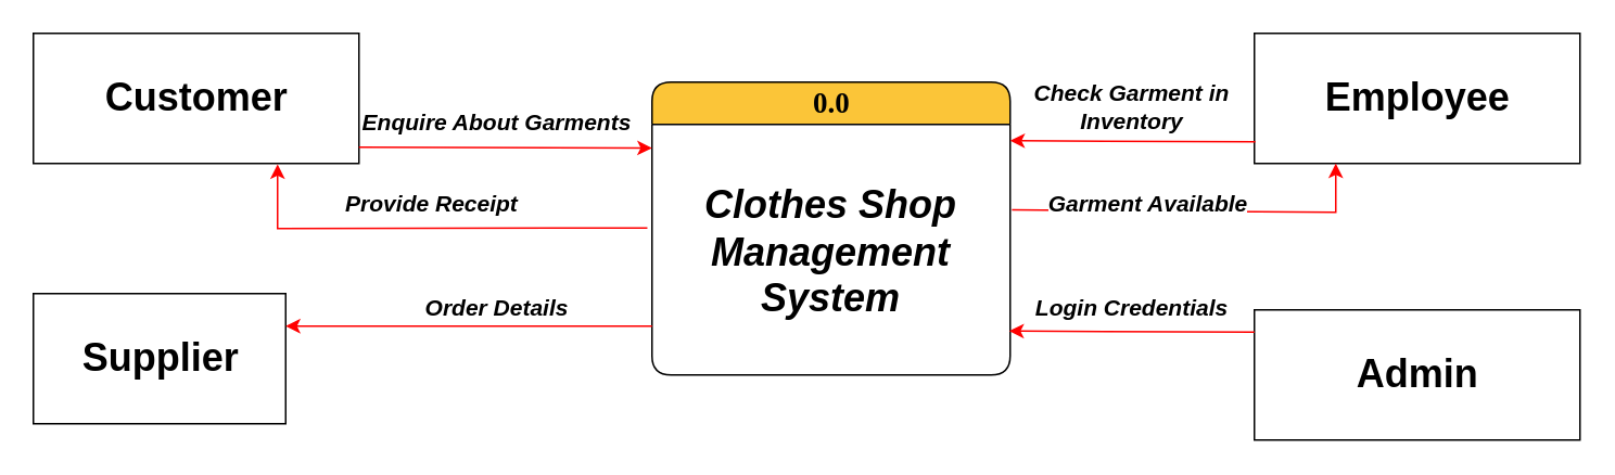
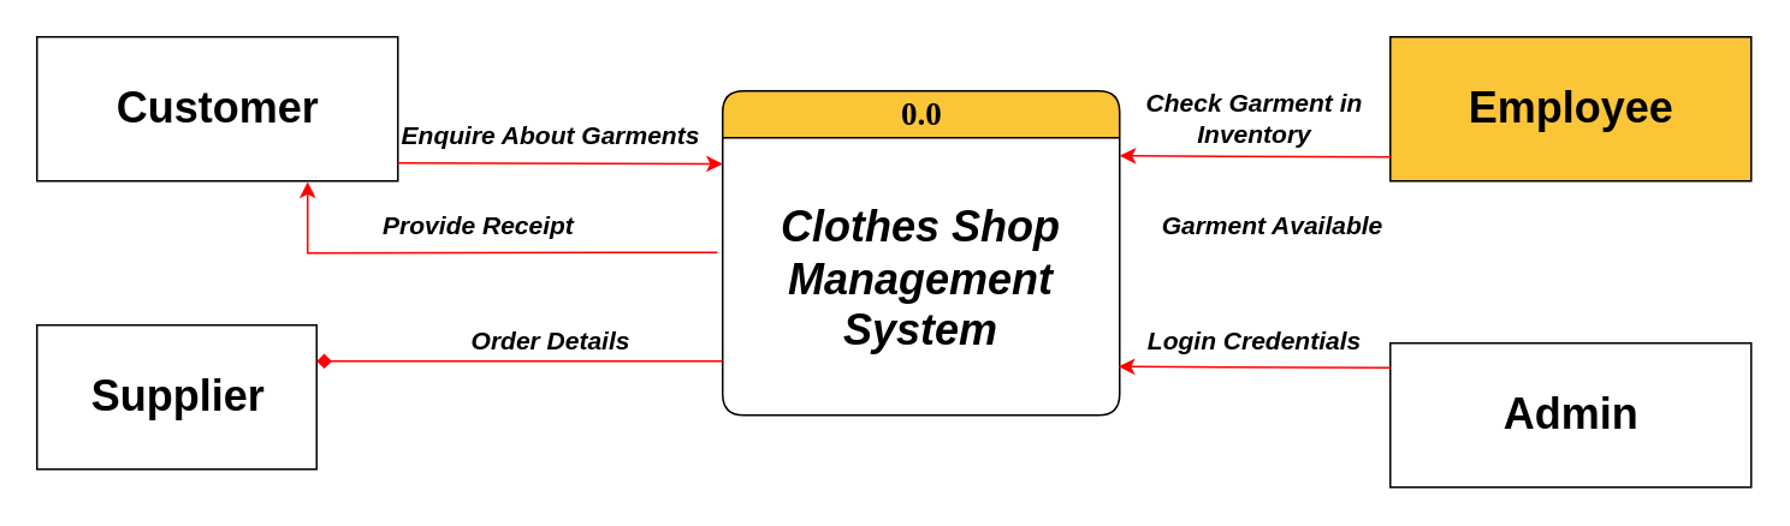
  <mxCell id="0" />
  <mxCell id="1" parent="0" />
  <mxCell id="2" value="&lt;b&gt;&lt;font style=&quot;font-size: 18px;&quot;&gt;0.0&lt;/font&gt;&lt;/b&gt;" style="swimlane;html=1;fontStyle=0;childLayout=stackLayout;horizontal=1;startSize=26;fillColor=#FBC538;horizontalStack=0;resizeParent=1;resizeLast=0;collapsible=1;marginBottom=0;swimlaneFillColor=#ffffff;align=center;rounded=1;shadow=0;comic=0;labelBackgroundColor=none;strokeWidth=1;fontFamily=Verdana;fontSize=12" parent="1" vertex="1"><mxGeometry x="400" y="50" width="220" height="180" as="geometry" /></mxCell>
  <mxCell id="3" value="&lt;font style=&quot;&quot;&gt;&lt;b style=&quot;&quot;&gt;&lt;i style=&quot;&quot;&gt;&lt;font style=&quot;font-size: 24px;&quot;&gt;&lt;br&gt;Clothes Shop Management&lt;br&gt;System&lt;/font&gt;&lt;/i&gt;&lt;/b&gt;&lt;br&gt;&lt;/font&gt;" style="text;html=1;strokeColor=none;fillColor=none;spacingLeft=4;spacingRight=4;whiteSpace=wrap;overflow=hidden;rotatable=0;points=[[0,0.5],[1,0.5]];portConstraint=eastwest;align=center;" parent="2" vertex="1"><mxGeometry y="26" width="220" height="154" as="geometry" /></mxCell>
  <mxCell id="4" value="&lt;span style=&quot;font-size: 24px;&quot;&gt;&lt;b&gt;Customer&lt;/b&gt;&lt;/span&gt;" style="html=1;dashed=0;whitespace=wrap;" parent="1" vertex="1"><mxGeometry x="20" y="20" width="200" height="80" as="geometry" /></mxCell>
  <mxCell id="5" value="&lt;span style=&quot;font-size: 24px;&quot;&gt;&lt;b&gt;Admin&lt;/b&gt;&lt;/span&gt;" style="html=1;dashed=0;whitespace=wrap;" parent="1" vertex="1"><mxGeometry x="770" y="190" width="200" height="80" as="geometry" /></mxCell>
- <mxCell id="6" value="&lt;span style=&quot;font-size: 24px;&quot;&gt;&lt;b&gt;Employee&lt;/b&gt;&lt;/span&gt;" style="html=1;dashed=0;whitespace=wrap;" parent="1" vertex="1"><mxGeometry x="770" y="20" width="200" height="80" as="geometry" /></mxCell>
+ <mxCell id="6" value="&lt;span style=&quot;font-size: 24px;&quot;&gt;&lt;b&gt;Employee&lt;/b&gt;&lt;/span&gt;" style="html=1;dashed=0;whitespace=wrap;fillColor=#fbc538;" parent="1" vertex="1"><mxGeometry x="770" y="20" width="200" height="80" as="geometry" /></mxCell>
  <mxCell id="7" value="&lt;span style=&quot;font-size: 24px;&quot;&gt;&lt;b&gt;Supplier&lt;/b&gt;&lt;/span&gt;" style="html=1;dashed=0;whitespace=wrap;" parent="1" vertex="1"><mxGeometry x="20" y="180" width="155" height="80" as="geometry" /></mxCell>
  <mxCell id="8" value="&lt;font style=&quot;font-size: 14px;&quot;&gt;&lt;b&gt;&lt;i&gt;Enquire About Garments&lt;/i&gt;&lt;/b&gt;&lt;/font&gt;" style="text;html=1;strokeColor=none;fillColor=none;align=center;verticalAlign=middle;whiteSpace=wrap;rounded=0;fontSize=12;" parent="1" vertex="1"><mxGeometry x="220" y="60" width="170" height="30" as="geometry" /></mxCell>
  <mxCell id="9" value="" style="endArrow=classic;html=1;rounded=0;fontSize=12;elbow=vertical;entryX=0;entryY=0.094;entryDx=0;entryDy=0;entryPerimeter=0;exitX=0;exitY=1;exitDx=0;exitDy=0;strokeColor=#FF0000;" parent="1" source="8" target="3" edge="1"><mxGeometry width="50" height="50" relative="1" as="geometry"><mxPoint x="230" y="90" as="sourcePoint" /><mxPoint x="368.68" y="90.548" as="targetPoint" /></mxGeometry></mxCell>
  <mxCell id="10" value="" style="endArrow=classic;html=1;rounded=0;fontSize=12;elbow=vertical;entryX=0;entryY=0.094;entryDx=0;entryDy=0;entryPerimeter=0;exitX=-0.013;exitY=0.413;exitDx=0;exitDy=0;exitPerimeter=0;strokeColor=#FF0000;" parent="1" source="3" edge="1"><mxGeometry width="50" height="50" relative="1" as="geometry"><mxPoint x="-110" y="100" as="sourcePoint" /><mxPoint x="170" y="100.476" as="targetPoint" /><Array as="points"><mxPoint x="170" y="140" /></Array></mxGeometry></mxCell>
  <mxCell id="11" value="&lt;font style=&quot;font-size: 14px;&quot;&gt;&lt;i style=&quot;&quot;&gt;&lt;b&gt;Provide Receipt&lt;/b&gt;&lt;/i&gt;&lt;/font&gt;" style="text;html=1;strokeColor=none;fillColor=none;align=center;verticalAlign=middle;whiteSpace=wrap;rounded=0;fontSize=12;" parent="1" vertex="1"><mxGeometry x="180" y="110" width="170" height="30" as="geometry" /></mxCell>
- <mxCell id="12" value="" style="endArrow=classic;html=1;rounded=0;fontSize=14;elbow=vertical;entryX=1;entryY=0.25;entryDx=0;entryDy=0;exitX=0;exitY=0.805;exitDx=0;exitDy=0;exitPerimeter=0;strokeColor=#FF0000;" parent="1" source="3" target="7" edge="1"><mxGeometry width="50" height="50" relative="1" as="geometry"><mxPoint x="400" y="220" as="sourcePoint" /><mxPoint x="450" y="170" as="targetPoint" /></mxGeometry></mxCell>
+ <mxCell id="12" value="" style="endArrow=diamond;html=1;rounded=0;fontSize=14;elbow=vertical;entryX=1;entryY=0.25;entryDx=0;entryDy=0;exitX=0;exitY=0.805;exitDx=0;exitDy=0;exitPerimeter=0;strokeColor=#FF0000;" parent="1" source="3" target="7" edge="1"><mxGeometry width="50" height="50" relative="1" as="geometry"><mxPoint x="400" y="220" as="sourcePoint" /><mxPoint x="450" y="170" as="targetPoint" /></mxGeometry></mxCell>
  <mxCell id="13" value="&lt;span style=&quot;font-size: 14px;&quot;&gt;&lt;b&gt;&lt;i&gt;Order Details&lt;/i&gt;&lt;/b&gt;&lt;/span&gt;" style="text;html=1;strokeColor=none;fillColor=none;align=center;verticalAlign=middle;whiteSpace=wrap;rounded=0;fontSize=12;" parent="1" vertex="1"><mxGeometry x="220" y="174" width="170" height="30" as="geometry" /></mxCell>
  <mxCell id="14" value="" style="endArrow=classic;html=1;rounded=0;fontSize=14;elbow=vertical;entryX=1;entryY=0.25;entryDx=0;entryDy=0;exitX=0.003;exitY=0.834;exitDx=0;exitDy=0;exitPerimeter=0;strokeColor=#FF0000;" parent="1" source="6" edge="1"><mxGeometry width="50" height="50" relative="1" as="geometry"><mxPoint x="800" y="85.97" as="sourcePoint" /><mxPoint x="620" y="86" as="targetPoint" /></mxGeometry></mxCell>
  <mxCell id="15" value="&lt;span style=&quot;background-color: rgb(255, 255, 255);&quot;&gt;&lt;font style=&quot;font-size: 14px;&quot;&gt;&lt;b style=&quot;&quot;&gt;&lt;i style=&quot;&quot;&gt;Check Garment in Inventory&lt;/i&gt;&lt;/b&gt;&lt;/font&gt;&lt;/span&gt;" style="text;html=1;strokeColor=none;fillColor=none;align=center;verticalAlign=middle;whiteSpace=wrap;rounded=0;fontSize=12;" parent="1" vertex="1"><mxGeometry x="620" y="50" width="150" height="30" as="geometry" /></mxCell>
- <mxCell id="16" value="" style="endArrow=classic;html=1;rounded=0;fontSize=12;elbow=vertical;entryX=0.25;entryY=1;entryDx=0;entryDy=0;exitX=1.005;exitY=0.341;exitDx=0;exitDy=0;exitPerimeter=0;strokeColor=#FF0000;" parent="1" source="3" target="6" edge="1"><mxGeometry width="50" height="50" relative="1" as="geometry"><mxPoint x="620" y="120" as="sourcePoint" /><mxPoint x="800" y="120.476" as="targetPoint" /><Array as="points"><mxPoint x="820" y="130" /></Array></mxGeometry></mxCell>
  <mxCell id="17" value="&lt;span style=&quot;background-color: rgb(255, 255, 255);&quot;&gt;&lt;b style=&quot;&quot;&gt;&lt;i style=&quot;&quot;&gt;&lt;font style=&quot;font-size: 14px;&quot;&gt;Garment Available&lt;/font&gt;&lt;/i&gt;&lt;/b&gt;&lt;/span&gt;" style="text;html=1;strokeColor=none;fillColor=none;align=center;verticalAlign=middle;whiteSpace=wrap;rounded=0;fontSize=12;" parent="1" vertex="1"><mxGeometry x="630" y="110" width="150" height="30" as="geometry" /></mxCell>
  <mxCell id="18" value="" style="endArrow=classic;html=1;rounded=0;fontSize=14;elbow=vertical;entryX=1;entryY=0.25;entryDx=0;entryDy=0;exitX=0.003;exitY=0.834;exitDx=0;exitDy=0;exitPerimeter=0;strokeColor=#FF0000;" parent="1" edge="1"><mxGeometry width="50" height="50" relative="1" as="geometry"><mxPoint x="770" y="203.72" as="sourcePoint" /><mxPoint x="619.4" y="203" as="targetPoint" /></mxGeometry></mxCell>
  <mxCell id="19" value="&lt;span style=&quot;text-align: left; border-color: var(--border-color);&quot;&gt;&lt;font style=&quot;font-size: 14px;&quot;&gt;&lt;i style=&quot;&quot;&gt;&lt;b&gt;Login Credentials&lt;/b&gt;&lt;/i&gt;&lt;/font&gt;&lt;/span&gt;" style="text;html=1;strokeColor=none;fillColor=none;align=center;verticalAlign=middle;whiteSpace=wrap;rounded=0;fontSize=12;" parent="1" vertex="1"><mxGeometry x="620" y="174" width="150" height="30" as="geometry" /></mxCell>
